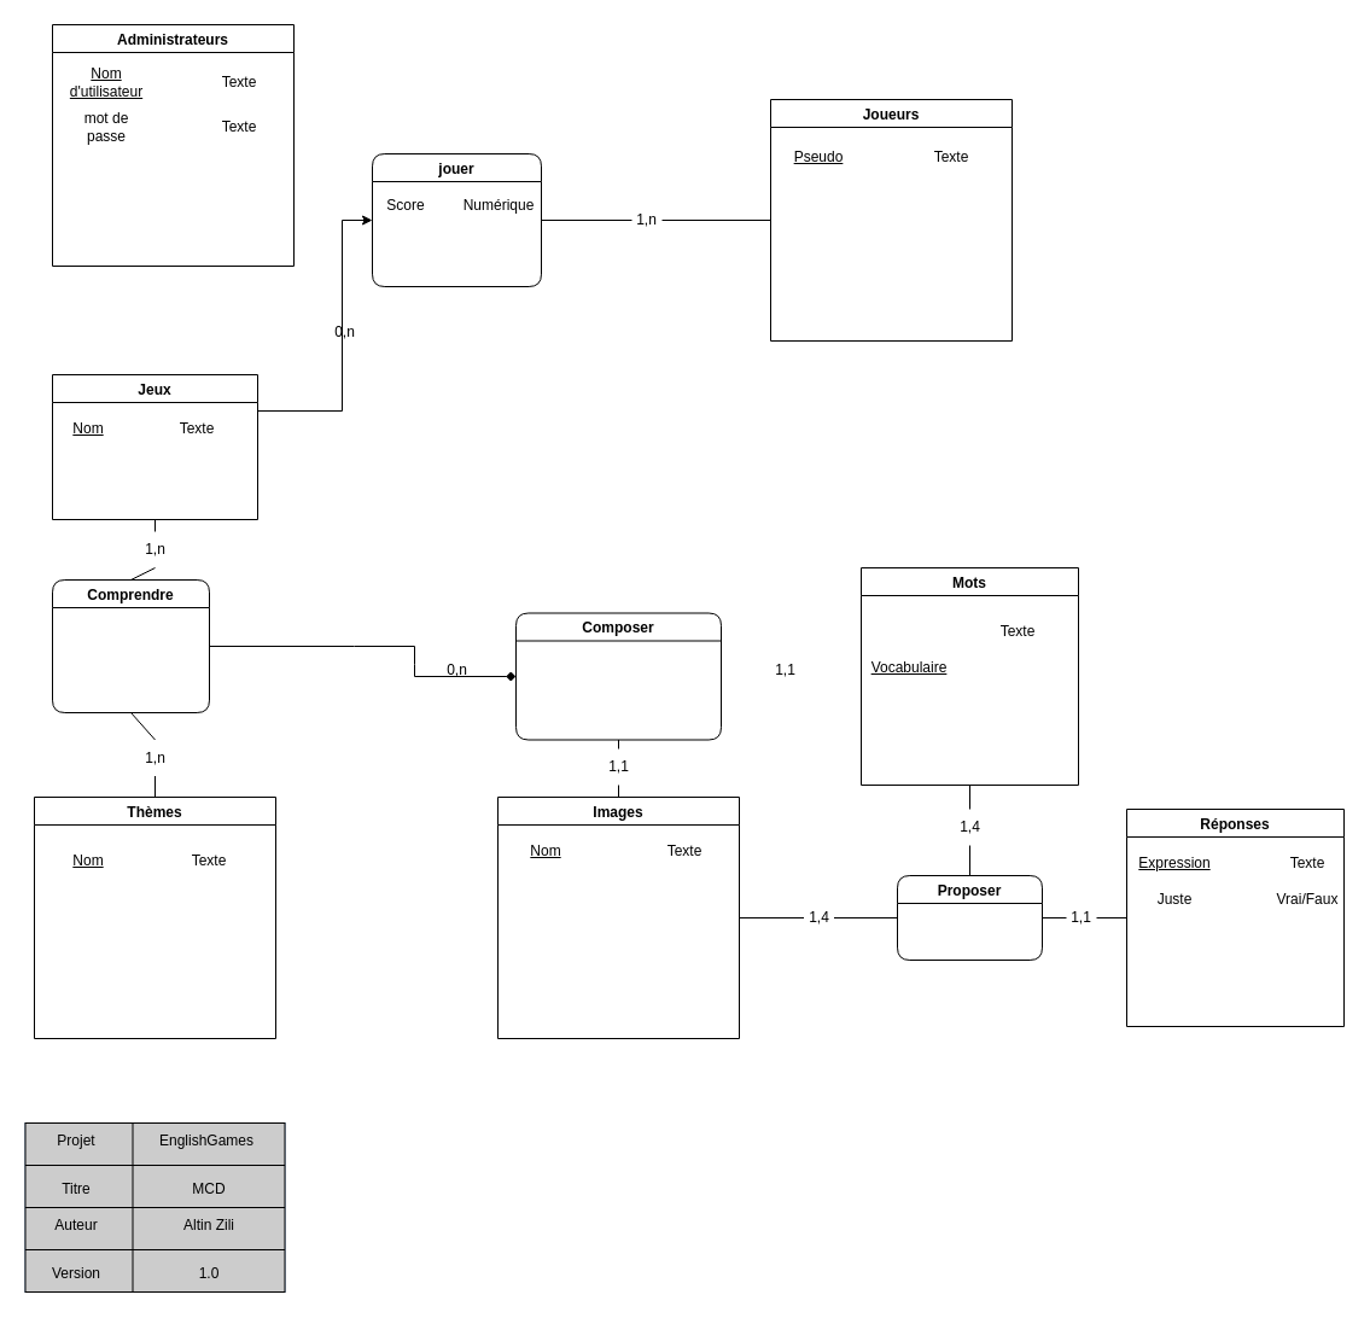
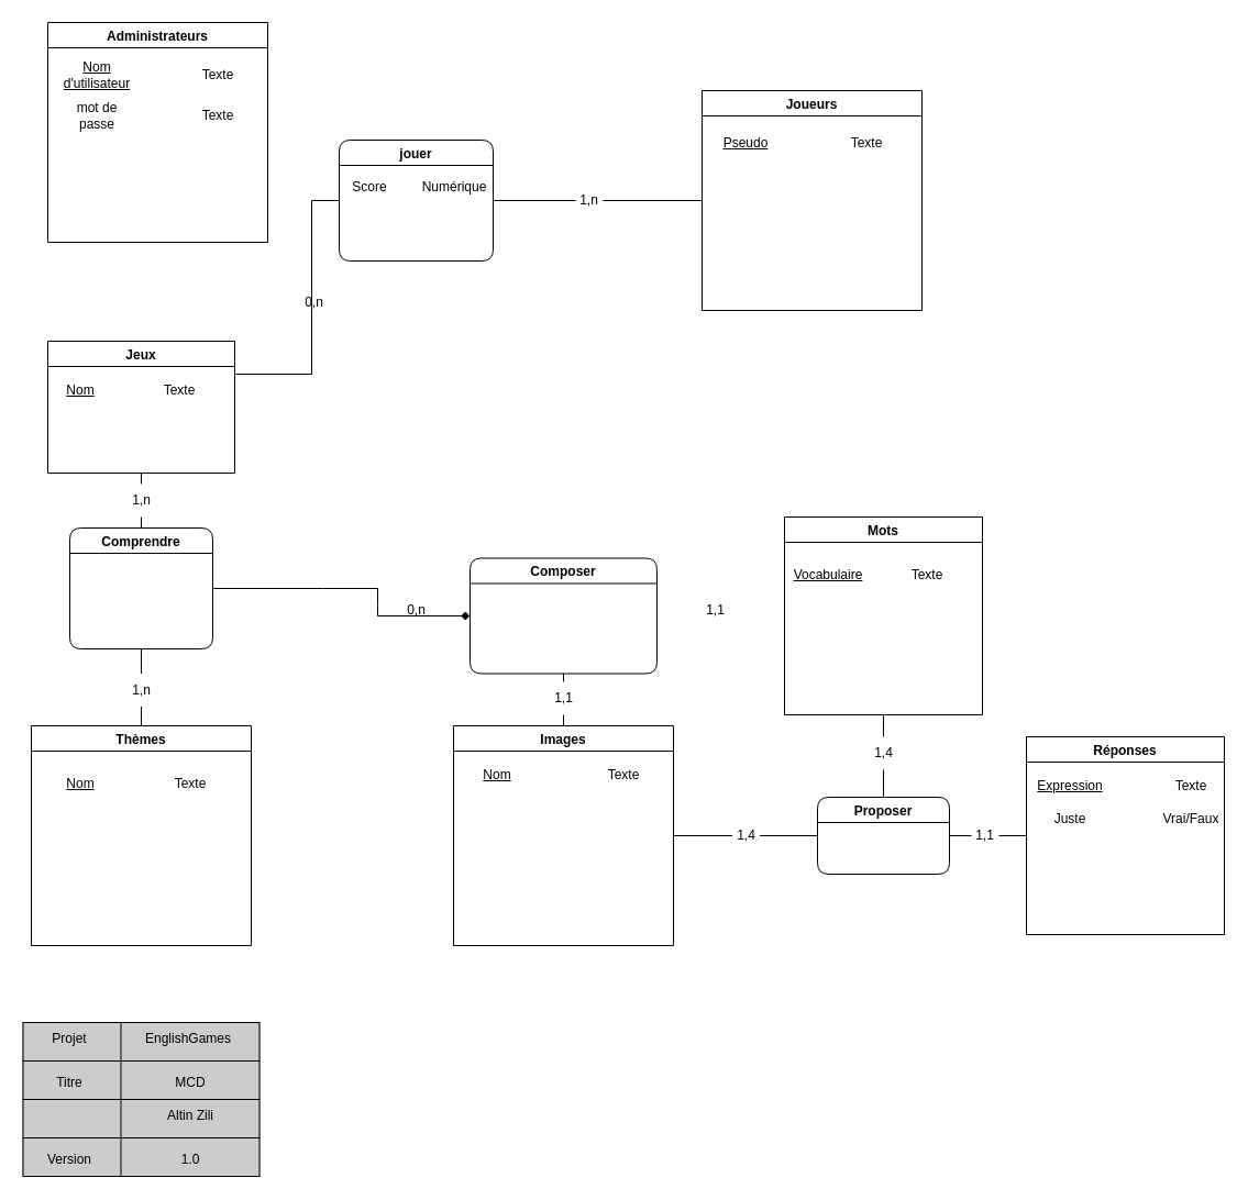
  <mxCell id="0" />
  <mxCell id="1" parent="0" />
  <mxCell id="2" value="Jeux" style="swimlane;" parent="1" vertex="1"><mxGeometry x="43" y="310" width="170" height="120" as="geometry"><mxRectangle x="60" y="80" width="60" height="23" as="alternateBounds" /></mxGeometry></mxCell>
  <mxCell id="3" value="Nom" style="text;html=1;strokeColor=none;fillColor=none;align=center;verticalAlign=middle;whiteSpace=wrap;rounded=0;fontStyle=4" parent="2" vertex="1"><mxGeometry y="30" width="60" height="30" as="geometry" /></mxCell>
  <mxCell id="4" value="Texte" style="text;html=1;strokeColor=none;fillColor=none;align=center;verticalAlign=middle;whiteSpace=wrap;rounded=0;" parent="2" vertex="1"><mxGeometry x="90" y="30" width="60" height="30" as="geometry" /></mxCell>
  <mxCell id="5" value="Images" style="swimlane;" parent="1" vertex="1"><mxGeometry x="412" y="660" width="200" height="200" as="geometry" /></mxCell>
  <mxCell id="6" value="Nom" style="text;html=1;strokeColor=none;fillColor=none;align=center;verticalAlign=middle;whiteSpace=wrap;rounded=0;fontStyle=4" parent="5" vertex="1"><mxGeometry x="10" y="30" width="60" height="30" as="geometry" /></mxCell>
  <mxCell id="7" value="Texte" style="text;html=1;strokeColor=none;fillColor=none;align=center;verticalAlign=middle;whiteSpace=wrap;rounded=0;" parent="5" vertex="1"><mxGeometry x="130" y="30" width="50" height="30" as="geometry" /></mxCell>
  <mxCell id="8" value="Mots" style="swimlane;startSize=23;" parent="1" vertex="1"><mxGeometry x="713" y="470" width="180" height="180" as="geometry" /></mxCell>
- <mxCell id="9" value="Vocabulaire" style="text;html=1;strokeColor=none;fillColor=none;align=center;verticalAlign=middle;whiteSpace=wrap;rounded=0;fontStyle=4" parent="8" vertex="1"><mxGeometry x="10" y="67.5" width="60" height="30" as="geometry" /></mxCell>
+ <mxCell id="9" value="Vocabulaire" style="text;html=1;strokeColor=none;fillColor=none;align=center;verticalAlign=middle;whiteSpace=wrap;rounded=0;fontStyle=4" parent="8" vertex="1"><mxGeometry x="10" y="37.5" width="60" height="30" as="geometry" /></mxCell>
  <mxCell id="10" value="Texte" style="text;html=1;strokeColor=none;fillColor=none;align=center;verticalAlign=middle;whiteSpace=wrap;rounded=0;" parent="8" vertex="1"><mxGeometry x="100" y="37.5" width="60" height="30" as="geometry" /></mxCell>
  <mxCell id="11" value="Composer" style="swimlane;rounded=1;" parent="1" vertex="1"><mxGeometry x="427" y="507.5" width="170" height="105" as="geometry" /></mxCell>
  <mxCell id="12" value="" style="endArrow=none;html=1;rounded=0;exitX=0.5;exitY=0;exitDx=0;exitDy=0;entryX=0.5;entryY=1;entryDx=0;entryDy=0;startArrow=none;" parent="1" source="44" target="11" edge="1"><mxGeometry width="50" height="50" relative="1" as="geometry"><mxPoint x="493" y="692.5" as="sourcePoint" /><mxPoint x="543" y="670" as="targetPoint" /><Array as="points" /></mxGeometry></mxCell>
  <mxCell id="13" value="Thèmes" style="swimlane;rounded=0;" parent="1" vertex="1"><mxGeometry x="28" y="660" width="200" height="200" as="geometry" /></mxCell>
  <mxCell id="14" value="Nom" style="text;html=1;strokeColor=none;fillColor=none;align=center;verticalAlign=middle;whiteSpace=wrap;rounded=0;fontStyle=4" parent="13" vertex="1"><mxGeometry x="15" y="37.5" width="60" height="30" as="geometry" /></mxCell>
  <mxCell id="15" value="Texte" style="text;html=1;strokeColor=none;fillColor=none;align=center;verticalAlign=middle;whiteSpace=wrap;rounded=0;" parent="13" vertex="1"><mxGeometry x="115" y="37.5" width="60" height="30" as="geometry" /></mxCell>
  <mxCell id="16" value="" style="endArrow=diamond;html=1;rounded=0;entryX=0;entryY=0.5;entryDx=0;entryDy=0;exitX=1;exitY=0.5;exitDx=0;exitDy=0;" parent="1" source="30" target="11" edge="1"><mxGeometry width="50" height="50" relative="1" as="geometry"><mxPoint x="293" y="535" as="sourcePoint" /><mxPoint x="463" y="530" as="targetPoint" /><Array as="points"><mxPoint x="293" y="535" /><mxPoint x="343" y="535" /><mxPoint x="343" y="550" /><mxPoint x="343" y="560" /></Array></mxGeometry></mxCell>
  <mxCell id="17" value="Réponses" style="swimlane;rounded=0;startSize=23;" parent="1" vertex="1"><mxGeometry x="933" y="670" width="180" height="180" as="geometry" /></mxCell>
  <mxCell id="18" value="Expression" style="text;html=1;strokeColor=none;fillColor=none;align=center;verticalAlign=middle;whiteSpace=wrap;rounded=0;fontStyle=4" parent="17" vertex="1"><mxGeometry x="10" y="30" width="60" height="30" as="geometry" /></mxCell>
  <mxCell id="19" value="Texte" style="text;html=1;strokeColor=none;fillColor=none;align=center;verticalAlign=middle;whiteSpace=wrap;rounded=0;" parent="17" vertex="1"><mxGeometry x="120" y="30" width="60" height="30" as="geometry" /></mxCell>
  <mxCell id="20" value="Juste" style="text;html=1;strokeColor=none;fillColor=none;align=center;verticalAlign=middle;whiteSpace=wrap;rounded=0;" parent="17" vertex="1"><mxGeometry x="10" y="60" width="60" height="30" as="geometry" /></mxCell>
  <mxCell id="21" value="Vrai/Faux" style="text;html=1;strokeColor=none;fillColor=none;align=center;verticalAlign=middle;whiteSpace=wrap;rounded=0;" parent="17" vertex="1"><mxGeometry x="120" y="60" width="60" height="30" as="geometry" /></mxCell>
  <mxCell id="22" value="Joueurs" style="swimlane;rounded=0;startSize=23;" parent="1" vertex="1"><mxGeometry x="638" y="82" width="200" height="200" as="geometry" /></mxCell>
  <mxCell id="23" value="Pseudo" style="text;html=1;strokeColor=none;fillColor=none;align=center;verticalAlign=middle;whiteSpace=wrap;rounded=0;fontStyle=4" parent="22" vertex="1"><mxGeometry x="10" y="33" width="60" height="30" as="geometry" /></mxCell>
  <mxCell id="24" value="Texte" style="text;html=1;strokeColor=none;fillColor=none;align=center;verticalAlign=middle;whiteSpace=wrap;rounded=0;" parent="22" vertex="1"><mxGeometry x="120" y="33" width="60" height="30" as="geometry" /></mxCell>
  <mxCell id="25" value="Administrateurs" style="swimlane;rounded=0;" parent="1" vertex="1"><mxGeometry x="43" y="20" width="200" height="200" as="geometry" /></mxCell>
  <mxCell id="26" value="Nom d'utilisateur" style="text;html=1;strokeColor=none;fillColor=none;align=center;verticalAlign=middle;whiteSpace=wrap;rounded=0;fontStyle=4" parent="25" vertex="1"><mxGeometry x="15" y="33" width="60" height="30" as="geometry" /></mxCell>
  <mxCell id="27" value="Texte" style="text;html=1;strokeColor=none;fillColor=none;align=center;verticalAlign=middle;whiteSpace=wrap;rounded=0;" parent="25" vertex="1"><mxGeometry x="125" y="33" width="60" height="30" as="geometry" /></mxCell>
  <mxCell id="28" value="mot de passe" style="text;html=1;strokeColor=none;fillColor=none;align=center;verticalAlign=middle;whiteSpace=wrap;rounded=0;" parent="25" vertex="1"><mxGeometry x="15" y="70" width="60" height="30" as="geometry" /></mxCell>
  <mxCell id="29" value="Texte" style="text;html=1;strokeColor=none;fillColor=none;align=center;verticalAlign=middle;whiteSpace=wrap;rounded=0;" parent="25" vertex="1"><mxGeometry x="125" y="70" width="60" height="30" as="geometry" /></mxCell>
- <mxCell id="30" value="Comprendre" style="swimlane;rounded=1;" parent="1" vertex="1"><mxGeometry x="43" y="480" width="130" height="110" as="geometry" /></mxCell>
+ <mxCell id="30" value="Comprendre" style="swimlane;rounded=1;" parent="1" vertex="1"><mxGeometry x="63" y="480" width="130" height="110" as="geometry" /></mxCell>
  <mxCell id="31" value="" style="endArrow=none;html=1;rounded=0;exitX=0.5;exitY=0;exitDx=0;exitDy=0;entryX=0.5;entryY=1;entryDx=0;entryDy=0;startArrow=none;" parent="1" source="36" target="2" edge="1"><mxGeometry width="50" height="50" relative="1" as="geometry"><mxPoint x="163" y="470" as="sourcePoint" /><mxPoint x="163" y="450" as="targetPoint" /><Array as="points" /></mxGeometry></mxCell>
  <mxCell id="32" value="" style="endArrow=none;html=1;rounded=0;entryX=0.5;entryY=1;entryDx=0;entryDy=0;exitX=0.5;exitY=0;exitDx=0;exitDy=0;startArrow=none;" parent="1" source="38" target="30" edge="1"><mxGeometry width="50" height="50" relative="1" as="geometry"><mxPoint x="163" y="620" as="sourcePoint" /><mxPoint x="163" y="600" as="targetPoint" /></mxGeometry></mxCell>
  <mxCell id="33" value="jouer" style="swimlane;rounded=1;startSize=23;" parent="1" vertex="1"><mxGeometry x="308" y="127" width="140" height="110" as="geometry" /></mxCell>
  <mxCell id="34" value="Score" style="text;html=1;strokeColor=none;fillColor=none;align=center;verticalAlign=middle;whiteSpace=wrap;rounded=0;" parent="33" vertex="1"><mxGeometry x="-2.5" y="28" width="60" height="30" as="geometry" /></mxCell>
  <mxCell id="35" value="Numérique" style="text;html=1;strokeColor=none;fillColor=none;align=center;verticalAlign=middle;whiteSpace=wrap;rounded=0;" parent="33" vertex="1"><mxGeometry x="75" y="28" width="60" height="30" as="geometry" /></mxCell>
  <mxCell id="36" value="1,n" style="text;html=1;strokeColor=none;fillColor=none;align=center;verticalAlign=middle;whiteSpace=wrap;rounded=0;" parent="1" vertex="1"><mxGeometry x="115.5" y="440" width="25" height="30" as="geometry" /></mxCell>
  <mxCell id="37" value="" style="endArrow=none;html=1;rounded=0;exitX=0.5;exitY=0;exitDx=0;exitDy=0;entryX=0.5;entryY=1;entryDx=0;entryDy=0;" parent="1" source="30" target="36" edge="1"><mxGeometry width="50" height="50" relative="1" as="geometry"><mxPoint x="128" y="480" as="sourcePoint" /><mxPoint x="128" y="430" as="targetPoint" /><Array as="points" /></mxGeometry></mxCell>
  <mxCell id="38" value="1,n" style="text;html=1;strokeColor=none;fillColor=none;align=center;verticalAlign=middle;whiteSpace=wrap;rounded=0;" parent="1" vertex="1"><mxGeometry x="115.5" y="612.5" width="25" height="30" as="geometry" /></mxCell>
  <mxCell id="39" value="" style="endArrow=none;html=1;rounded=0;entryX=0.5;entryY=1;entryDx=0;entryDy=0;exitX=0.5;exitY=0;exitDx=0;exitDy=0;" parent="1" source="13" target="38" edge="1"><mxGeometry width="50" height="50" relative="1" as="geometry"><mxPoint x="128" y="660" as="sourcePoint" /><mxPoint x="128" y="590" as="targetPoint" /></mxGeometry></mxCell>
- <mxCell id="40" value="" style="endArrow=classic;html=1;rounded=0;exitX=1;exitY=0.25;exitDx=0;exitDy=0;entryX=0;entryY=0.5;entryDx=0;entryDy=0;" parent="1" source="2" target="33" edge="1"><mxGeometry width="50" height="50" relative="1" as="geometry"><mxPoint x="238" y="310" as="sourcePoint" /><mxPoint x="288" y="260" as="targetPoint" /><Array as="points"><mxPoint x="283" y="340" /><mxPoint x="283" y="182" /></Array></mxGeometry></mxCell>
+ <mxCell id="40" value="" style="endArrow=none;html=1;rounded=0;exitX=1;exitY=0.25;exitDx=0;exitDy=0;entryX=0;entryY=0.5;entryDx=0;entryDy=0;" parent="1" source="2" target="33" edge="1"><mxGeometry width="50" height="50" relative="1" as="geometry"><mxPoint x="238" y="310" as="sourcePoint" /><mxPoint x="288" y="260" as="targetPoint" /><Array as="points"><mxPoint x="283" y="340" /><mxPoint x="283" y="182" /></Array></mxGeometry></mxCell>
  <mxCell id="41" value="0,n" style="text;html=1;strokeColor=none;fillColor=none;align=center;verticalAlign=middle;whiteSpace=wrap;rounded=0;" parent="1" vertex="1"><mxGeometry x="273" y="260" width="25" height="30" as="geometry" /></mxCell>
  <mxCell id="42" value="0,n" style="text;html=1;strokeColor=none;fillColor=none;align=center;verticalAlign=middle;whiteSpace=wrap;rounded=0;" parent="1" vertex="1"><mxGeometry x="365.5" y="540" width="25" height="30" as="geometry" /></mxCell>
  <mxCell id="43" value="1,1" style="text;html=1;strokeColor=none;fillColor=none;align=center;verticalAlign=middle;whiteSpace=wrap;rounded=0;" parent="1" vertex="1"><mxGeometry x="638" y="540" width="25" height="30" as="geometry" /></mxCell>
  <mxCell id="44" value="1,1" style="text;html=1;strokeColor=none;fillColor=none;align=center;verticalAlign=middle;whiteSpace=wrap;rounded=0;" parent="1" vertex="1"><mxGeometry x="499.5" y="620" width="25" height="30" as="geometry" /></mxCell>
  <mxCell id="45" value="" style="endArrow=none;html=1;rounded=0;exitX=0.5;exitY=0;exitDx=0;exitDy=0;entryX=0.5;entryY=1;entryDx=0;entryDy=0;" parent="1" source="5" target="44" edge="1"><mxGeometry width="50" height="50" relative="1" as="geometry"><mxPoint x="512" y="660" as="sourcePoint" /><mxPoint x="512" y="612.5" as="targetPoint" /><Array as="points" /></mxGeometry></mxCell>
  <mxCell id="46" value="Proposer" style="swimlane;rounded=1;" parent="1" vertex="1"><mxGeometry x="743" y="725" width="120" height="70" as="geometry" /></mxCell>
  <mxCell id="47" value="" style="endArrow=none;html=1;rounded=0;exitX=1;exitY=0.5;exitDx=0;exitDy=0;entryX=0;entryY=0.5;entryDx=0;entryDy=0;startArrow=none;" parent="1" source="57" target="46" edge="1"><mxGeometry width="50" height="50" relative="1" as="geometry"><mxPoint x="638" y="760" as="sourcePoint" /><mxPoint x="688" y="710" as="targetPoint" /></mxGeometry></mxCell>
  <mxCell id="48" value="" style="endArrow=none;html=1;rounded=0;exitX=1;exitY=0.5;exitDx=0;exitDy=0;entryX=0;entryY=0.5;entryDx=0;entryDy=0;startArrow=none;" parent="1" source="49" target="22" edge="1"><mxGeometry width="50" height="50" relative="1" as="geometry"><mxPoint x="499.5" y="207" as="sourcePoint" /><mxPoint x="549.5" y="157" as="targetPoint" /></mxGeometry></mxCell>
  <mxCell id="49" value="1,n" style="text;html=1;strokeColor=none;fillColor=none;align=center;verticalAlign=middle;whiteSpace=wrap;rounded=0;" parent="1" vertex="1"><mxGeometry x="523" y="167" width="25" height="30" as="geometry" /></mxCell>
  <mxCell id="50" value="" style="endArrow=none;html=1;rounded=0;exitX=1;exitY=0.5;exitDx=0;exitDy=0;entryX=0;entryY=0.5;entryDx=0;entryDy=0;" parent="1" source="33" target="49" edge="1"><mxGeometry width="50" height="50" relative="1" as="geometry"><mxPoint x="448" y="182" as="sourcePoint" /><mxPoint x="638" y="182" as="targetPoint" /></mxGeometry></mxCell>
  <mxCell id="51" value="" style="endArrow=none;html=1;rounded=0;entryX=0.5;entryY=1;entryDx=0;entryDy=0;exitX=0.5;exitY=0;exitDx=0;exitDy=0;startArrow=none;" parent="1" source="55" target="8" edge="1"><mxGeometry width="50" height="50" relative="1" as="geometry"><mxPoint x="768" y="710" as="sourcePoint" /><mxPoint x="818" y="660" as="targetPoint" /></mxGeometry></mxCell>
  <mxCell id="52" value="" style="endArrow=none;html=1;rounded=0;exitX=1;exitY=0.5;exitDx=0;exitDy=0;entryX=0;entryY=0.5;entryDx=0;entryDy=0;startArrow=none;" parent="1" source="53" target="17" edge="1"><mxGeometry width="50" height="50" relative="1" as="geometry"><mxPoint x="873" y="785" as="sourcePoint" /><mxPoint x="923" y="735" as="targetPoint" /></mxGeometry></mxCell>
  <mxCell id="53" value="1,1" style="text;html=1;strokeColor=none;fillColor=none;align=center;verticalAlign=middle;whiteSpace=wrap;rounded=0;" parent="1" vertex="1"><mxGeometry x="883" y="745" width="25" height="30" as="geometry" /></mxCell>
  <mxCell id="54" value="" style="endArrow=none;html=1;rounded=0;exitX=1;exitY=0.5;exitDx=0;exitDy=0;entryX=0;entryY=0.5;entryDx=0;entryDy=0;" parent="1" source="46" target="53" edge="1"><mxGeometry width="50" height="50" relative="1" as="geometry"><mxPoint x="863" y="760" as="sourcePoint" /><mxPoint x="933" y="760" as="targetPoint" /></mxGeometry></mxCell>
  <mxCell id="55" value="1,4" style="text;html=1;strokeColor=none;fillColor=none;align=center;verticalAlign=middle;whiteSpace=wrap;rounded=0;" parent="1" vertex="1"><mxGeometry x="790.5" y="670" width="25" height="30" as="geometry" /></mxCell>
  <mxCell id="56" value="" style="endArrow=none;html=1;rounded=0;entryX=0.5;entryY=1;entryDx=0;entryDy=0;exitX=0.5;exitY=0;exitDx=0;exitDy=0;" parent="1" source="46" target="55" edge="1"><mxGeometry width="50" height="50" relative="1" as="geometry"><mxPoint x="803" y="725" as="sourcePoint" /><mxPoint x="803" y="650" as="targetPoint" /></mxGeometry></mxCell>
  <mxCell id="57" value="1,4" style="text;html=1;strokeColor=none;fillColor=none;align=center;verticalAlign=middle;whiteSpace=wrap;rounded=0;" parent="1" vertex="1"><mxGeometry x="665.5" y="745" width="25" height="30" as="geometry" /></mxCell>
  <mxCell id="58" value="" style="endArrow=none;html=1;rounded=0;exitX=1;exitY=0.5;exitDx=0;exitDy=0;entryX=0;entryY=0.5;entryDx=0;entryDy=0;" parent="1" source="5" target="57" edge="1"><mxGeometry width="50" height="50" relative="1" as="geometry"><mxPoint x="612" y="760" as="sourcePoint" /><mxPoint x="743" y="760" as="targetPoint" /></mxGeometry></mxCell>
  <mxCell id="59" value="" style="group;fillColor=#CCCCCC;strokeColor=#6c8ebf;" parent="1" vertex="1" connectable="0"><mxGeometry x="20.5" y="930" width="215" height="140" as="geometry" /></mxCell>
  <mxCell id="60" value="" style="rounded=0;whiteSpace=wrap;html=1;fillColor=#CCCCCC;" parent="59" vertex="1"><mxGeometry width="215" height="140" as="geometry" /></mxCell>
  <mxCell id="61" value="" style="endArrow=none;html=1;rounded=0;exitX=0;exitY=0.25;exitDx=0;exitDy=0;entryX=1;entryY=0.25;entryDx=0;entryDy=0;" parent="59" source="60" target="60" edge="1"><mxGeometry width="50" height="50" relative="1" as="geometry"><mxPoint x="395" y="150" as="sourcePoint" /><mxPoint x="445" y="100" as="targetPoint" /></mxGeometry></mxCell>
  <mxCell id="62" value="" style="endArrow=none;html=1;rounded=0;exitX=0;exitY=0.5;exitDx=0;exitDy=0;entryX=1;entryY=0.5;entryDx=0;entryDy=0;" parent="59" source="60" target="60" edge="1"><mxGeometry width="50" height="50" relative="1" as="geometry"><mxPoint x="5" y="80" as="sourcePoint" /><mxPoint x="225" y="80" as="targetPoint" /></mxGeometry></mxCell>
  <mxCell id="63" value="" style="endArrow=none;html=1;rounded=0;exitX=0;exitY=0.75;exitDx=0;exitDy=0;entryX=1;entryY=0.75;entryDx=0;entryDy=0;" parent="59" source="60" target="60" edge="1"><mxGeometry width="50" height="50" relative="1" as="geometry"><mxPoint x="-5" y="120" as="sourcePoint" /><mxPoint x="215" y="120" as="targetPoint" /></mxGeometry></mxCell>
  <mxCell id="64" value="" style="endArrow=none;html=1;rounded=0;" parent="59" edge="1"><mxGeometry width="50" height="50" relative="1" as="geometry"><mxPoint x="89" y="140" as="sourcePoint" /><mxPoint x="89" as="targetPoint" /><Array as="points" /></mxGeometry></mxCell>
  <mxCell id="65" value="Projet&lt;span style=&quot;color: rgba(0 , 0 , 0 , 0) ; font-family: monospace ; font-size: 0px&quot;&gt;%3CmxGraphModel%3E%3Croot%3E%3CmxCell%20id%3D%220%22%2F%3E%3CmxCell%20id%3D%221%22%20parent%3D%220%22%2F%3E%3CmxCell%20id%3D%222%22%20value%3D%22%22%20style%3D%22endArrow%3Dnone%3Bhtml%3D1%3Brounded%3D0%3BexitX%3D0%3BexitY%3D0.25%3BexitDx%3D0%3BexitDy%3D0%3BentryX%3D1%3BentryY%3D0.25%3BentryDx%3D0%3BentryDy%3D0%3B%22%20edge%3D%221%22%20parent%3D%221%22%3E%3CmxGeometry%20width%3D%2250%22%20height%3D%2250%22%20relative%3D%221%22%20as%3D%22geometry%22%3E%3CmxPoint%20x%3D%2250%22%20y%3D%22675%22%20as%3D%22sourcePoint%22%2F%3E%3CmxPoint%20x%3D%22270%22%20y%3D%22675%22%20as%3D%22targetPoint%22%2F%3E%3C%2FmxGeometry%3E%3C%2FmxCell%3E%3C%2Froot%3E%3C%2FmxGraphModel%3E&lt;/span&gt;&lt;span style=&quot;color: rgba(0 , 0 , 0 , 0) ; font-family: monospace ; font-size: 0px&quot;&gt;%3CmxGraphModel%3E%3Croot%3E%3CmxCell%20id%3D%220%22%2F%3E%3CmxCell%20id%3D%221%22%20parent%3D%220%22%2F%3E%3CmxCell%20id%3D%222%22%20value%3D%22%22%20style%3D%22endArrow%3Dnone%3Bhtml%3D1%3Brounded%3D0%3BexitX%3D0%3BexitY%3D0.25%3BexitDx%3D0%3BexitDy%3D0%3BentryX%3D1%3BentryY%3D0.25%3BentryDx%3D0%3BentryDy%3D0%3B%22%20edge%3D%221%22%20parent%3D%221%22%3E%3CmxGeometry%20width%3D%2250%22%20height%3D%2250%22%20relative%3D%221%22%20as%3D%22geometry%22%3E%3CmxPoint%20x%3D%2250%22%20y%3D%22675%22%20as%3D%22sourcePoint%22%2F%3E%3CmxPoint%20x%3D%22270%22%20y%3D%22675%22%20as%3D%22targetPoint%22%2F%3E%3C%2FmxGeometry%3E%3C%2FmxCell%3E%3C%2Froot%3E%3C%2FmxGraphModel%3E&lt;/span&gt;" style="text;html=1;strokeColor=none;fillColor=none;align=center;verticalAlign=middle;whiteSpace=wrap;rounded=0;" parent="59" vertex="1"><mxGeometry x="12.5" width="60" height="30" as="geometry" /></mxCell>
  <mxCell id="66" value="Version" style="text;html=1;strokeColor=none;fillColor=none;align=center;verticalAlign=middle;whiteSpace=wrap;rounded=0;" parent="59" vertex="1"><mxGeometry x="12.5" y="110" width="60" height="30" as="geometry" /></mxCell>
- <mxCell id="67" value="Auteur" style="text;html=1;strokeColor=none;fillColor=none;align=center;verticalAlign=middle;whiteSpace=wrap;rounded=0;" parent="59" vertex="1"><mxGeometry x="12.5" y="70" width="60" height="30" as="geometry" /></mxCell>
  <mxCell id="68" value="Titre" style="text;html=1;strokeColor=none;fillColor=none;align=center;verticalAlign=middle;whiteSpace=wrap;rounded=0;" parent="59" vertex="1"><mxGeometry x="12.5" y="40" width="60" height="30" as="geometry" /></mxCell>
  <mxCell id="69" value="1.0" style="text;html=1;strokeColor=none;fillColor=none;align=center;verticalAlign=middle;whiteSpace=wrap;rounded=0;" parent="59" vertex="1"><mxGeometry x="122.5" y="110" width="60" height="30" as="geometry" /></mxCell>
  <mxCell id="70" value="Altin Zili" style="text;html=1;strokeColor=none;fillColor=none;align=center;verticalAlign=middle;whiteSpace=wrap;rounded=0;" parent="59" vertex="1"><mxGeometry x="122.5" y="70" width="60" height="30" as="geometry" /></mxCell>
  <mxCell id="71" value="MCD" style="text;html=1;strokeColor=none;fillColor=none;align=center;verticalAlign=middle;whiteSpace=wrap;rounded=0;" parent="59" vertex="1"><mxGeometry x="122.5" y="40" width="60" height="30" as="geometry" /></mxCell>
  <mxCell id="72" value="EnglishGames" style="text;html=1;strokeColor=none;fillColor=none;align=center;verticalAlign=middle;whiteSpace=wrap;rounded=0;" parent="1" vertex="1"><mxGeometry x="141" y="930" width="60" height="30" as="geometry" /></mxCell>
